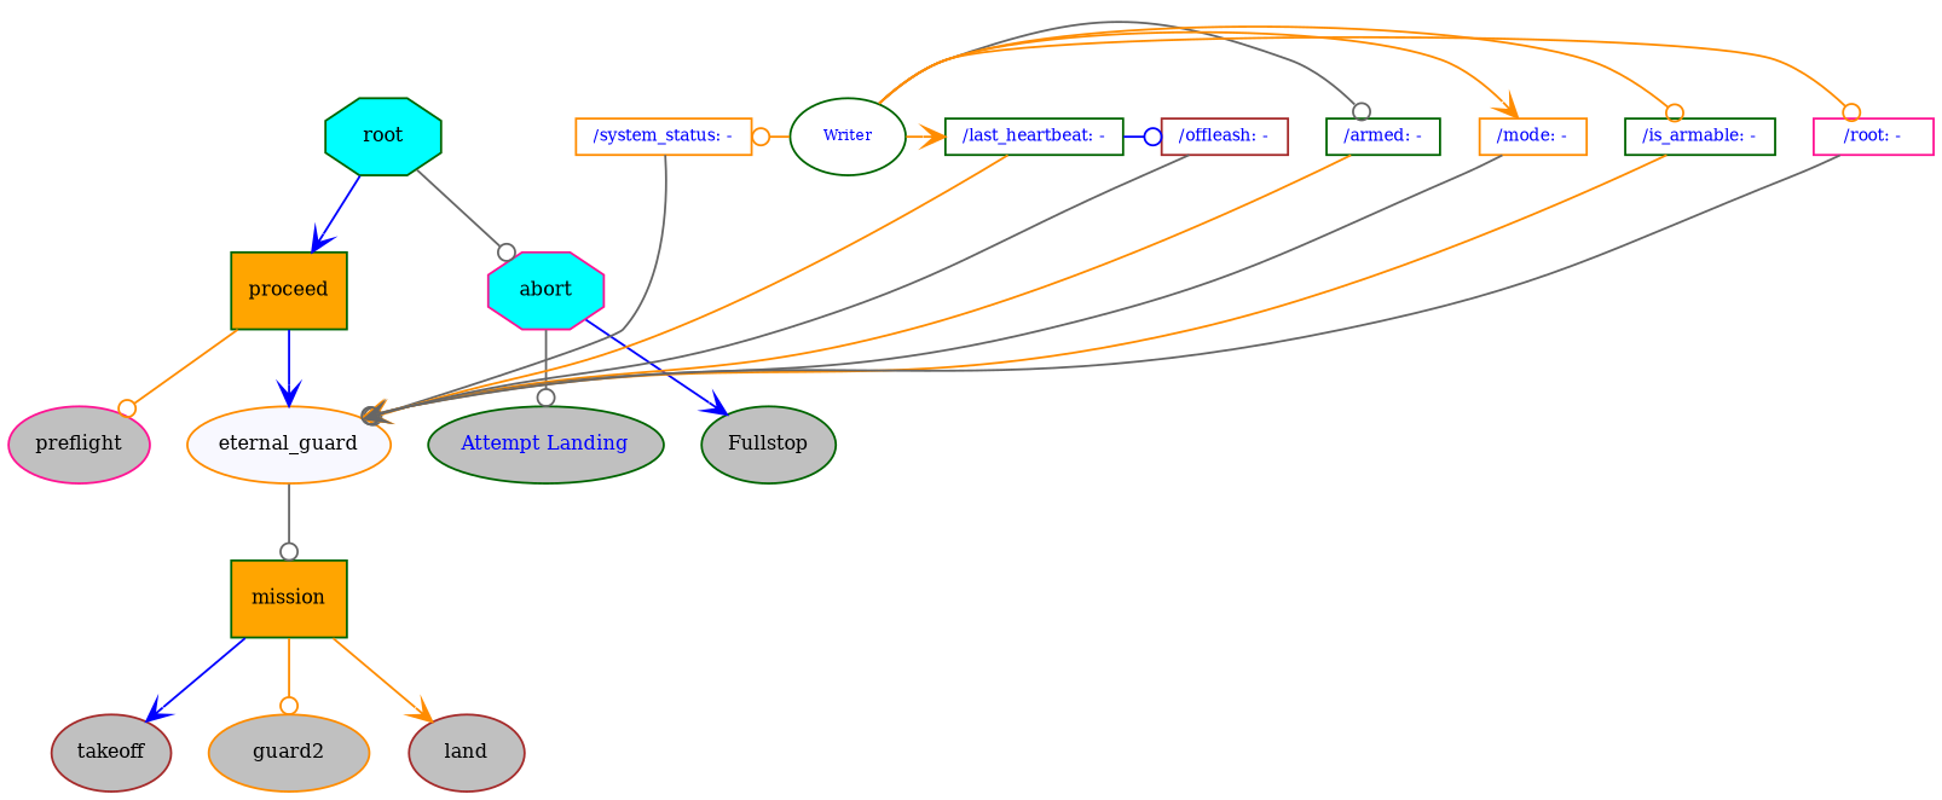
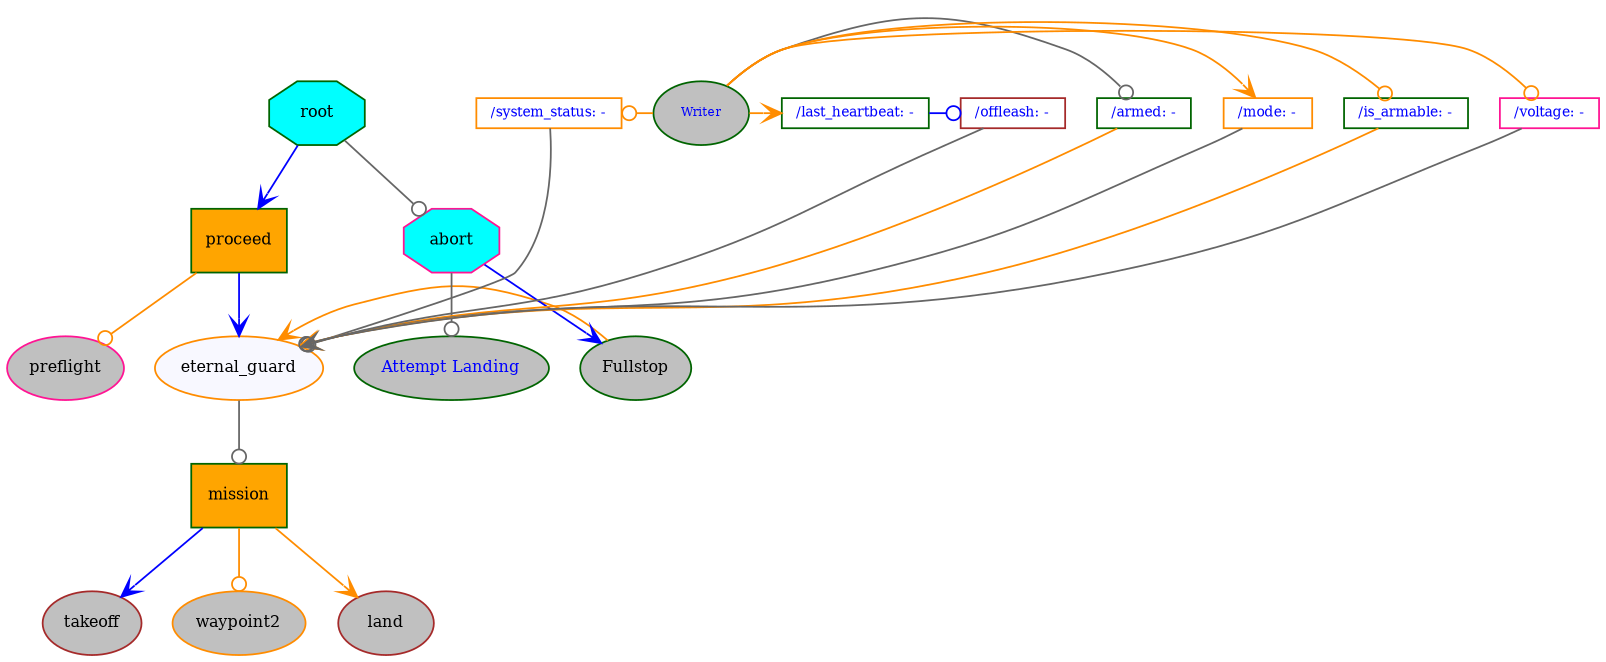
  digraph {
    fontname="times-roman"
    node [color=darkgreen fillcolor=gray fontcolor=black fontname="times-roman" fontsize=9 shape=box style=filled]
    edge [arrowhead=odot color=darkorange fontname="times-roman" constraint=False]
    n1 [color=brown label=takeoff shape=ellipse]
-   n2 [color=darkorange label=guard2 shape=ellipse]
+   n2 [color=darkorange label=waypoint2 shape=ellipse]
    n3 [color=brown label=land shape=ellipse]
    n4 [color=deeppink label=preflight shape=ellipse]
    n5 [color=darkorange fillcolor=ghostwhite label=eternal_guard shape=ellipse]
    n6 [fontcolor=blue label="Attempt Landing" shape=ellipse]
    n7 [label=Fullstop shape=ellipse]
    n8 [fillcolor=orange label=proceed]
    n9 [color=deeppink fillcolor=cyan label=abort shape=octagon]
    n10 [fillcolor=orange label=mission]
    n11 [fillcolor=cyan label=root shape=octagon]
-   n12 [fillcolor=white fontcolor=blue fontsize=7 label=Writer shape=ellipse]
+   n12 [fontcolor=blue fontsize=7 label=Writer shape=ellipse]
    n13 [color=darkorange fillcolor=white fixedsize=False fontcolor=blue fontsize=8 height=0 label="/system_status: -" width=0]
    n14 [fillcolor=white fixedsize=False fontcolor=blue fontsize=8 height=0 label="/last_heartbeat: -" width=0]
    n15 [fillcolor=white fixedsize=False fontcolor=blue fontsize=8 height=0 label="/armed: -" width=0]
    n16 [color=darkorange fillcolor=white fixedsize=False fontcolor=blue fontsize=8 height=0 label="/mode: -" width=0]
    n17 [fillcolor=white fixedsize=False fontcolor=blue fontsize=8 height=0 label="/is_armable: -" width=0]
-   n18 [color=deeppink fillcolor=white fixedsize=False fontcolor=blue fontsize=8 height=0 label="/root: -" width=0]
+   n18 [color=deeppink fillcolor=white fixedsize=False fontcolor=blue fontsize=8 height=0 label="/voltage: -" width=0]
    n19 [color=brown fillcolor=white fixedsize=False fontcolor=blue fontsize=8 height=0 label="/offleash: -" width=0]
    subgraph sub_1 {
      label=children_of_mission
      rank=same
      n1
      n2
      n3
    }
    subgraph sub_2 {
      label=children_of_proceed
      rank=same
      n4
      n5
    }
    subgraph sub_3 {
      label=children_of_abort
      rank=same
      n6
      n7
    }
    subgraph sub_4 {
      label=children_of_root
      rank=same
      n8
      n9
    }
    n5 -> n10 [color=gray40 constraint=""]
    n8 -> n4 [constraint=""]
    n8 -> n5 [arrowhead=vee color=blue constraint=""]
    n9 -> n6 [color=gray40 constraint=""]
    n9 -> n7 [arrowhead=vee color=blue constraint=""]
    n10 -> n1 [arrowhead=vee color=blue constraint=""]
    n10 -> n2 [constraint=""]
    n10 -> n3 [arrowhead=vee constraint=""]
    n11 -> n8 [arrowhead=vee color=blue constraint=""]
    n11 -> n9 [color=gray40 constraint=""]
    n12 -> n13
    n12 -> n14 [arrowhead=vee]
    n12 -> n15 [color=gray40]
    n12 -> n16 [arrowhead=vee]
    n12 -> n17
    n12 -> n18
    n13 -> n5 [color=gray40]
-   n14 -> n5 [arrowhead=vee]
+   n7 -> n5 [arrowhead=vee]
    n14 -> n19 [color=blue]
    n15 -> n5 [arrowhead=vee]
    n16 -> n5 [color=gray40]
    n17 -> n5 [arrowhead=vee]
    n18 -> n5 [color=gray40]
    n19 -> n5 [arrowhead=vee color=gray40]
  }
